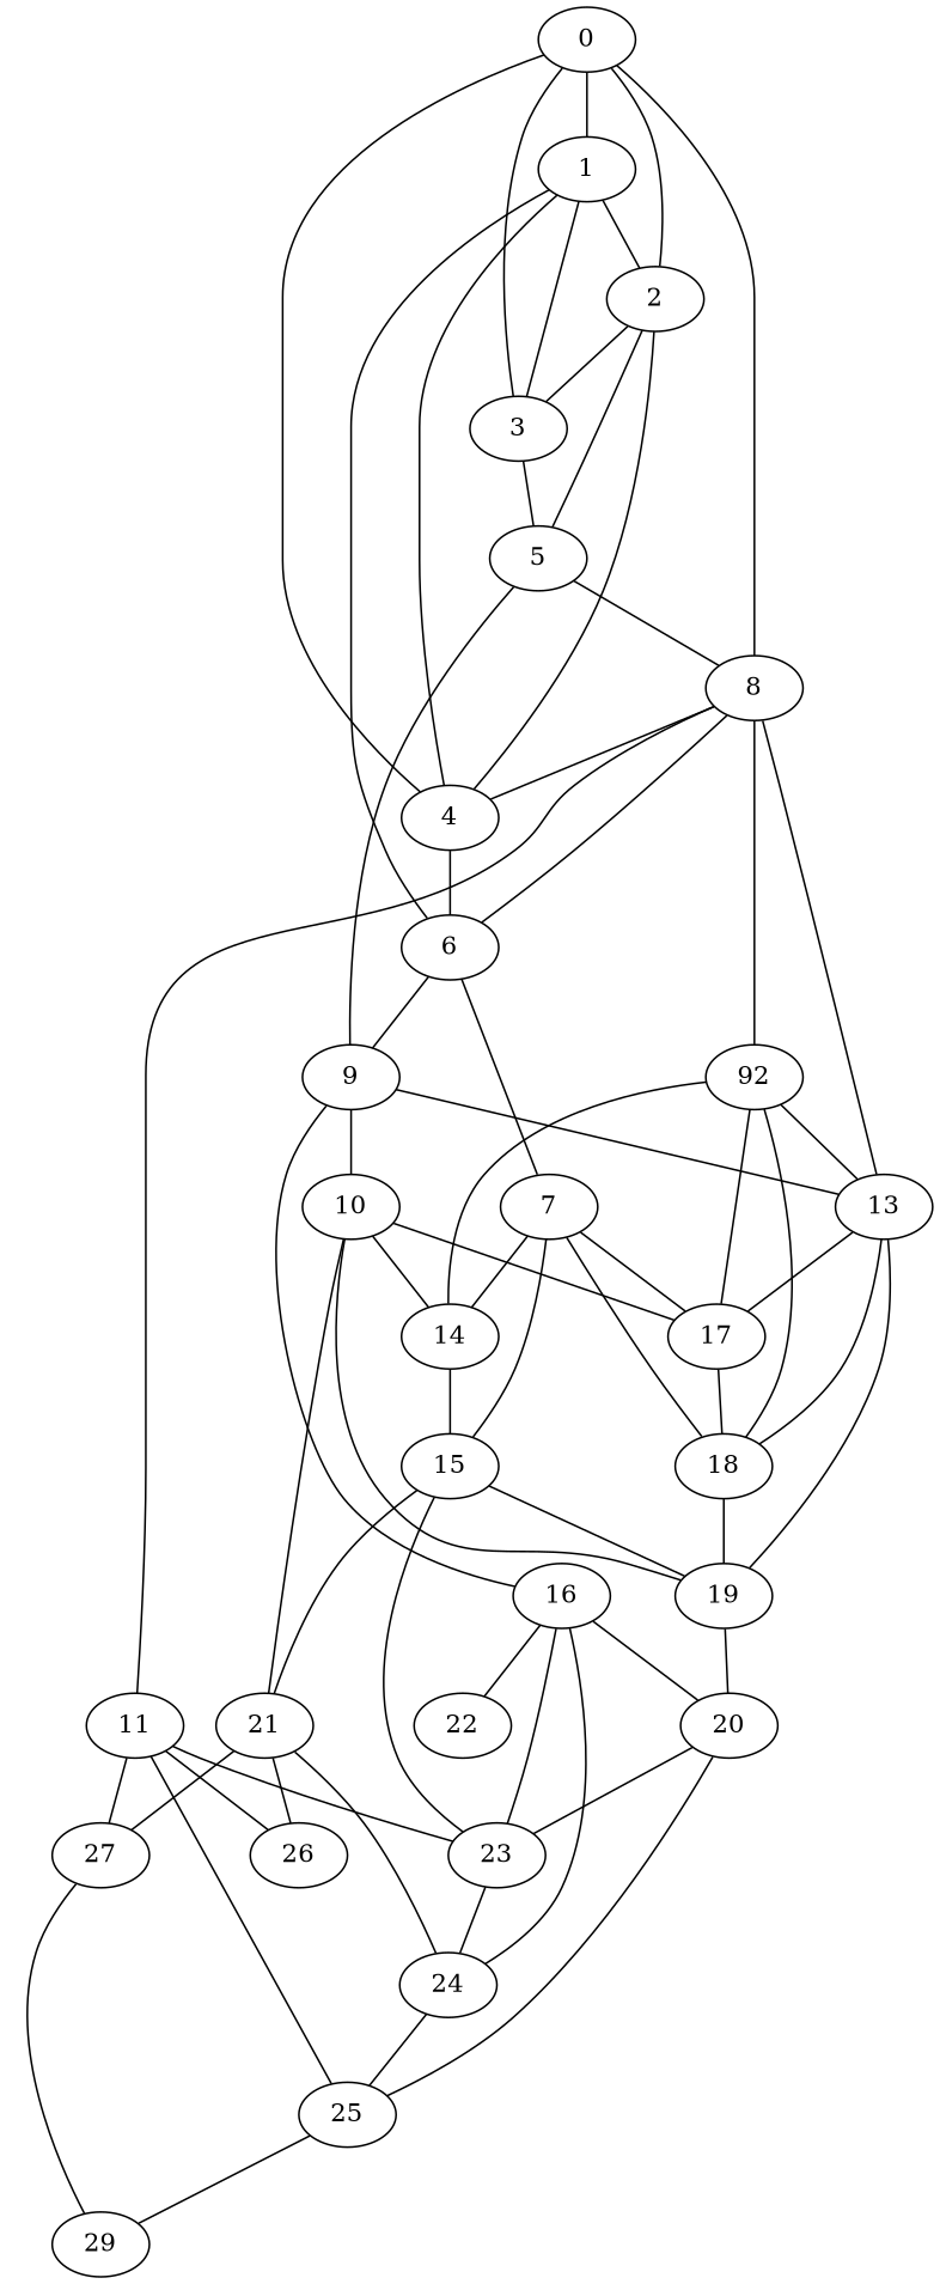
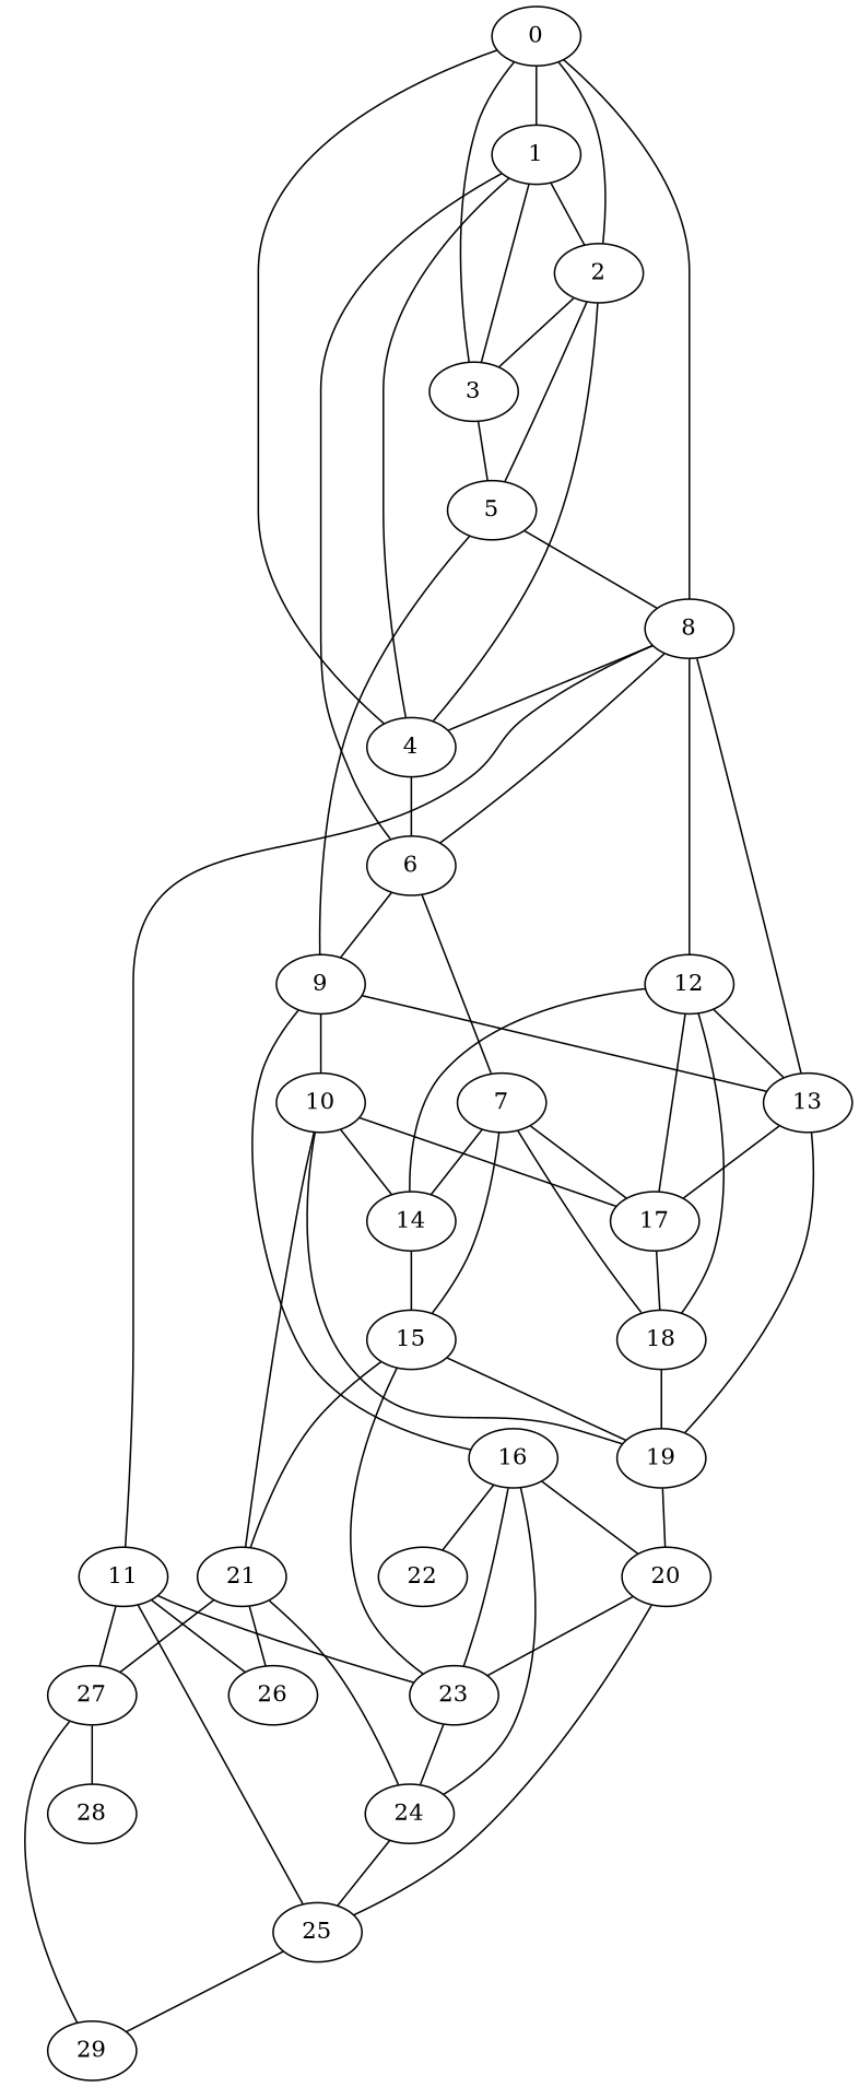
  graph {
    0
    1
    2
    3
    4
    8
    6
    5
    9
    7
    11
-   12 [label=92]
+   12
    13
    10
    16
    14
    15
    17
    18
    19
    21
    23
    25
    26
    27
    20
    22
    24
    29
+   28
    0 -- 1
    0 -- 2
    0 -- 3
    0 -- 4
    0 -- 8
    1 -- 2
    1 -- 3
    1 -- 4
    1 -- 6
    2 -- 3
    2 -- 4
    2 -- 5
    3 -- 5
    4 -- 6
    8 -- 4
    8 -- 11
    8 -- 12
    8 -- 13
    6 -- 8
    6 -- 9
    6 -- 7
    5 -- 8
    5 -- 9
    9 -- 13
    9 -- 10
    9 -- 16
    7 -- 14
    7 -- 15
    7 -- 17
    7 -- 18
    11 -- 23
    11 -- 25
    11 -- 26
    11 -- 27
    12 -- 13
    12 -- 14
    12 -- 17
    12 -- 18
    13 -- 17
-   13 -- 18
    13 -- 19
    10 -- 14
    10 -- 17
    10 -- 19
    10 -- 21
    16 -- 23
    16 -- 20
    16 -- 22
    16 -- 24
    14 -- 15
    15 -- 19
    15 -- 21
    15 -- 23
    17 -- 18
    18 -- 19
    19 -- 20
    21 -- 26
    21 -- 27
    21 -- 24
    23 -- 24
    25 -- 29
    27 -- 29
+   27 -- 28
    20 -- 23
    20 -- 25
    24 -- 25
  }
